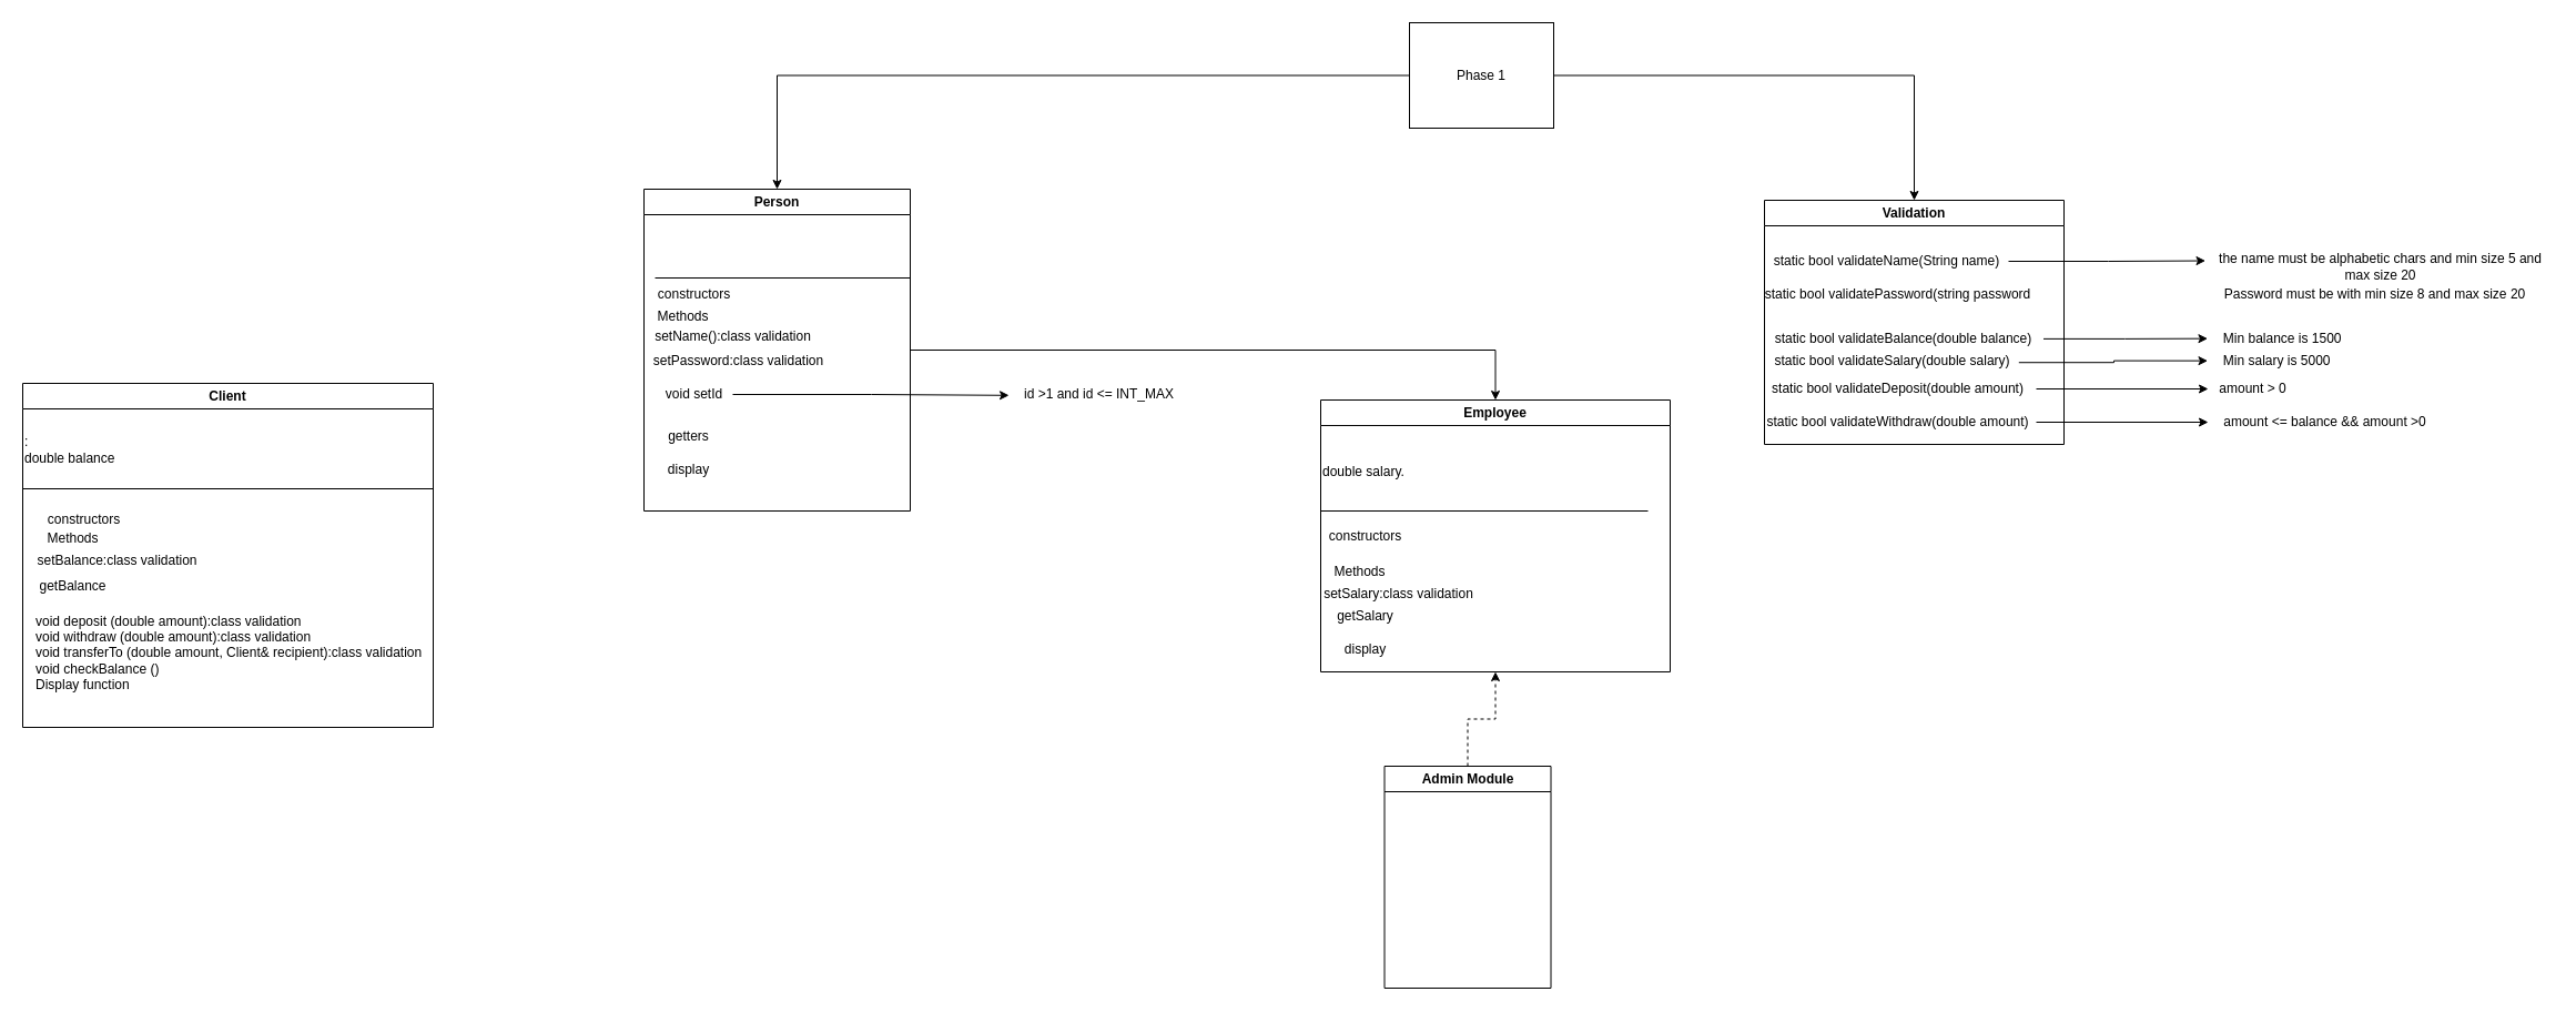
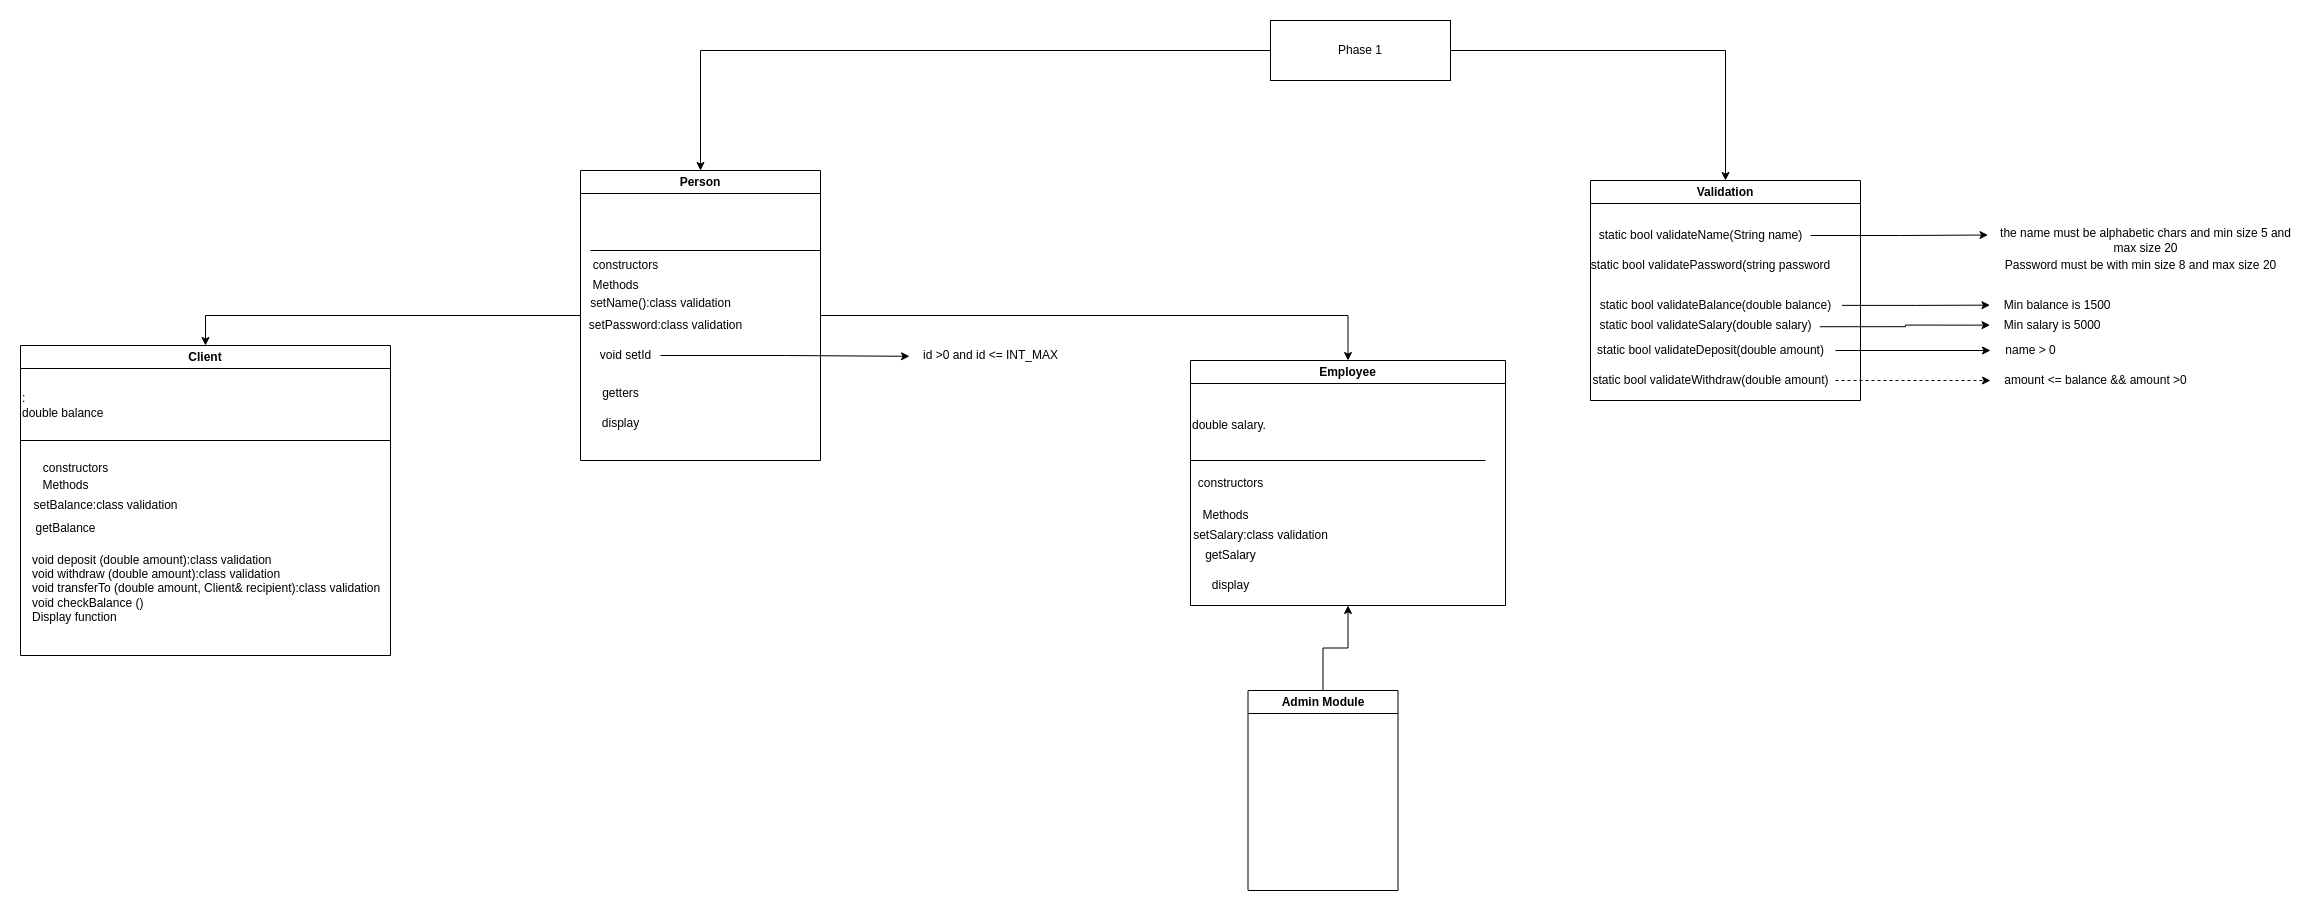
  <mxCell id="0" />
  <mxCell id="1" parent="0" />
  <mxCell id="2" style="edgeStyle=orthogonalEdgeStyle;rounded=0;orthogonalLoop=1;jettySize=auto;html=1;entryX=0.5;entryY=0;entryDx=0;entryDy=0;" edge="1" parent="1" source="4" target="24"><mxGeometry relative="1" as="geometry" /></mxCell>
  <mxCell id="3" style="edgeStyle=orthogonalEdgeStyle;rounded=0;orthogonalLoop=1;jettySize=auto;html=1;entryX=0.5;entryY=0;entryDx=0;entryDy=0;" edge="1" parent="1" source="4" target="32"><mxGeometry relative="1" as="geometry" /></mxCell>
- <mxCell id="4" value="Phase 1" style="rounded=0;whiteSpace=wrap;html=1;" vertex="1" parent="1"><mxGeometry x="1270" y="20" width="130" height="95" as="geometry" /></mxCell>
+ <mxCell id="4" value="Phase 1" style="rounded=0;whiteSpace=wrap;html=1;" vertex="1" parent="1"><mxGeometry x="1270" y="20" width="180" height="60" as="geometry" /></mxCell>
  <mxCell id="5" value="Client" style="swimlane;whiteSpace=wrap;html=1;" vertex="1" parent="1"><mxGeometry x="20" y="345" width="370" height="310" as="geometry"><mxRectangle x="-140" y="420" width="70" height="30" as="alternateBounds" /></mxGeometry></mxCell>
  <mxCell id="6" value="&lt;div style=&quot;&quot;&gt;&lt;span style=&quot;background-color: initial;&quot;&gt;:&lt;/span&gt;&lt;/div&gt;double balance" style="text;html=1;align=left;verticalAlign=middle;resizable=0;points=[];autosize=1;strokeColor=none;fillColor=none;" vertex="1" parent="5"><mxGeometry y="40" width="100" height="40" as="geometry" /></mxCell>
  <mxCell id="7" value="Methods" style="text;html=1;align=center;verticalAlign=middle;resizable=0;points=[];autosize=1;strokeColor=none;fillColor=none;" vertex="1" parent="5"><mxGeometry x="10" y="125" width="70" height="30" as="geometry" /></mxCell>
  <mxCell id="8" value="" style="endArrow=none;html=1;rounded=0;" edge="1" parent="5"><mxGeometry width="50" height="50" relative="1" as="geometry"><mxPoint y="95" as="sourcePoint" /><mxPoint x="370" y="95" as="targetPoint" /></mxGeometry></mxCell>
  <mxCell id="9" value="void deposit (double amount):class validation&lt;br&gt;void withdraw (double amount):class validation&lt;br&gt;void transferTo (double amount, Client&amp;amp; recipient):class validation&lt;br&gt;void checkBalance ()&lt;br&gt;Display function&amp;nbsp;" style="text;html=1;align=left;verticalAlign=middle;resizable=0;points=[];autosize=1;strokeColor=none;fillColor=none;" vertex="1" parent="5"><mxGeometry x="10" y="198" width="360" height="90" as="geometry" /></mxCell>
  <mxCell id="10" value="setBalance:class validation" style="text;html=1;align=center;verticalAlign=middle;resizable=0;points=[];autosize=1;strokeColor=none;fillColor=none;" vertex="1" parent="5"><mxGeometry y="145" width="170" height="30" as="geometry" /></mxCell>
  <mxCell id="11" value="constructors" style="text;html=1;align=center;verticalAlign=middle;resizable=0;points=[];autosize=1;strokeColor=none;fillColor=none;" vertex="1" parent="5"><mxGeometry x="10" y="108" width="90" height="30" as="geometry" /></mxCell>
  <mxCell id="12" value="getBalance" style="text;html=1;align=center;verticalAlign=middle;resizable=0;points=[];autosize=1;strokeColor=none;fillColor=none;" vertex="1" parent="5"><mxGeometry x="5" y="168" width="80" height="30" as="geometry" /></mxCell>
  <mxCell id="13" value="Employee" style="swimlane;whiteSpace=wrap;html=1;" vertex="1" parent="1"><mxGeometry x="1190" y="360" width="315" height="245" as="geometry" /></mxCell>
  <mxCell id="14" value="double salary. " style="text;html=1;align=left;verticalAlign=middle;resizable=0;points=[];autosize=1;strokeColor=none;fillColor=none;" vertex="1" parent="13"><mxGeometry y="50" width="100" height="30" as="geometry" /></mxCell>
  <mxCell id="15" value="" style="endArrow=none;html=1;rounded=0;" edge="1" parent="13"><mxGeometry width="50" height="50" relative="1" as="geometry"><mxPoint y="100" as="sourcePoint" /><mxPoint x="295" y="100" as="targetPoint" /></mxGeometry></mxCell>
  <mxCell id="16" value="Methods" style="text;html=1;align=center;verticalAlign=middle;resizable=0;points=[];autosize=1;strokeColor=none;fillColor=none;" vertex="1" parent="13"><mxGeometry y="140" width="70" height="30" as="geometry" /></mxCell>
  <mxCell id="17" value="getSalary" style="text;html=1;align=center;verticalAlign=middle;resizable=0;points=[];autosize=1;strokeColor=none;fillColor=none;" vertex="1" parent="13"><mxGeometry x="5" y="180" width="70" height="30" as="geometry" /></mxCell>
  <mxCell id="18" value="display" style="text;html=1;align=center;verticalAlign=middle;resizable=0;points=[];autosize=1;strokeColor=none;fillColor=none;" vertex="1" parent="13"><mxGeometry x="10" y="210" width="60" height="30" as="geometry" /></mxCell>
  <mxCell id="19" value="setSalary:class validation" style="text;html=1;align=center;verticalAlign=middle;resizable=0;points=[];autosize=1;strokeColor=none;fillColor=none;" vertex="1" parent="13"><mxGeometry x="-10" y="160" width="160" height="30" as="geometry" /></mxCell>
- <mxCell id="20" style="edgeStyle=orthogonalEdgeStyle;rounded=0;orthogonalLoop=1;jettySize=auto;html=1;entryX=0.5;entryY=1;entryDx=0;entryDy=0;dashed=1;" edge="1" parent="1" source="21" target="13"><mxGeometry relative="1" as="geometry" /></mxCell>
+ <mxCell id="20" style="edgeStyle=orthogonalEdgeStyle;rounded=0;orthogonalLoop=1;jettySize=auto;html=1;entryX=0.5;entryY=1;entryDx=0;entryDy=0;" edge="1" parent="1" source="21" target="13"><mxGeometry relative="1" as="geometry" /></mxCell>
  <mxCell id="21" value="Admin Module" style="swimlane;whiteSpace=wrap;html=1;" vertex="1" parent="1"><mxGeometry x="1247.5" y="690" width="150" height="200" as="geometry" /></mxCell>
  <mxCell id="22" style="edgeStyle=orthogonalEdgeStyle;rounded=0;orthogonalLoop=1;jettySize=auto;html=1;entryX=0.5;entryY=0;entryDx=0;entryDy=0;" edge="1" parent="1" source="24" target="13"><mxGeometry relative="1" as="geometry" /></mxCell>
+ <mxCell id="23" style="edgeStyle=orthogonalEdgeStyle;rounded=0;orthogonalLoop=1;jettySize=auto;html=1;entryX=0.5;entryY=0;entryDx=0;entryDy=0;" edge="1" parent="1" source="24" target="5"><mxGeometry relative="1" as="geometry" /></mxCell>
  <mxCell id="24" value="Person" style="swimlane;whiteSpace=wrap;html=1;" vertex="1" parent="1"><mxGeometry x="580" y="170" width="240" height="290" as="geometry" /></mxCell>
  <mxCell id="25" value="Methods" style="text;html=1;align=center;verticalAlign=middle;resizable=0;points=[];autosize=1;strokeColor=none;fillColor=none;" vertex="1" parent="24"><mxGeometry y="100" width="70" height="30" as="geometry" /></mxCell>
  <mxCell id="26" value="" style="endArrow=none;html=1;rounded=0;" edge="1" parent="24"><mxGeometry width="50" height="50" relative="1" as="geometry"><mxPoint x="10" y="80" as="sourcePoint" /><mxPoint x="240" y="80" as="targetPoint" /></mxGeometry></mxCell>
  <mxCell id="27" value="setName():class validation" style="text;html=1;align=center;verticalAlign=middle;resizable=0;points=[];autosize=1;strokeColor=none;fillColor=none;" vertex="1" parent="24"><mxGeometry y="118" width="160" height="30" as="geometry" /></mxCell>
  <mxCell id="28" value="setPassword:class validation" style="text;html=1;align=center;verticalAlign=middle;resizable=0;points=[];autosize=1;strokeColor=none;fillColor=none;" vertex="1" parent="24"><mxGeometry x="-5" y="140" width="180" height="30" as="geometry" /></mxCell>
  <mxCell id="29" value="void setId" style="text;html=1;align=center;verticalAlign=middle;resizable=0;points=[];autosize=1;strokeColor=none;fillColor=none;" vertex="1" parent="24"><mxGeometry x="10" y="170" width="70" height="30" as="geometry" /></mxCell>
  <mxCell id="30" value="constructors" style="text;html=1;align=center;verticalAlign=middle;resizable=0;points=[];autosize=1;strokeColor=none;fillColor=none;" vertex="1" parent="24"><mxGeometry y="80" width="90" height="30" as="geometry" /></mxCell>
  <mxCell id="31" value="display" style="text;html=1;align=center;verticalAlign=middle;resizable=0;points=[];autosize=1;strokeColor=none;fillColor=none;" vertex="1" parent="24"><mxGeometry x="10" y="238" width="60" height="30" as="geometry" /></mxCell>
  <mxCell id="32" value="Validation" style="swimlane;whiteSpace=wrap;html=1;" vertex="1" parent="1"><mxGeometry x="1590" y="180" width="270" height="220" as="geometry" /></mxCell>
  <mxCell id="33" value="static bool validateBalance(double balance)" style="text;html=1;align=center;verticalAlign=middle;resizable=0;points=[];autosize=1;strokeColor=none;fillColor=none;" vertex="1" parent="32"><mxGeometry y="110" width="250" height="30" as="geometry" /></mxCell>
  <mxCell id="34" value="static bool validateName(String name)" style="text;html=1;align=center;verticalAlign=middle;resizable=0;points=[];autosize=1;strokeColor=none;fillColor=none;" vertex="1" parent="32"><mxGeometry y="40" width="220" height="30" as="geometry" /></mxCell>
  <mxCell id="35" value="static bool validateSalary(double salary)" style="text;html=1;align=center;verticalAlign=middle;resizable=0;points=[];autosize=1;strokeColor=none;fillColor=none;" vertex="1" parent="32"><mxGeometry y="130" width="230" height="30" as="geometry" /></mxCell>
  <mxCell id="36" value="&lt;div style=&quot;text-align: left;&quot;&gt;&lt;span style=&quot;background-color: initial;&quot;&gt;static bool validateDeposit(double amount)&lt;/span&gt;&lt;/div&gt;" style="text;html=1;align=center;verticalAlign=middle;resizable=0;points=[];autosize=1;strokeColor=none;fillColor=none;" vertex="1" parent="32"><mxGeometry x="-5" y="155" width="250" height="30" as="geometry" /></mxCell>
  <mxCell id="37" value="static bool validatePassword(string password" style="text;html=1;align=center;verticalAlign=middle;resizable=0;points=[];autosize=1;strokeColor=none;fillColor=none;" vertex="1" parent="32"><mxGeometry x="-10" y="70" width="260" height="30" as="geometry" /></mxCell>
  <mxCell id="38" value="static bool validateWithdraw(double amount)" style="text;html=1;align=center;verticalAlign=middle;resizable=0;points=[];autosize=1;strokeColor=none;fillColor=none;" vertex="1" parent="32"><mxGeometry x="-5" y="185" width="250" height="30" as="geometry" /></mxCell>
  <mxCell id="39" value="the name must be alphabetic chars and min size 5 and&lt;br/&gt;max size 20" style="text;html=1;align=center;verticalAlign=middle;resizable=0;points=[];autosize=1;strokeColor=none;fillColor=none;" vertex="1" parent="1"><mxGeometry x="1990" y="220" width="310" height="40" as="geometry" /></mxCell>
  <mxCell id="40" style="edgeStyle=orthogonalEdgeStyle;rounded=0;orthogonalLoop=1;jettySize=auto;html=1;entryX=-0.008;entryY=0.363;entryDx=0;entryDy=0;entryPerimeter=0;" edge="1" parent="1" source="34" target="39"><mxGeometry relative="1" as="geometry" /></mxCell>
  <mxCell id="41" value="Password must be with min size 8 and max size 20" style="text;html=1;align=center;verticalAlign=middle;resizable=0;points=[];autosize=1;strokeColor=none;fillColor=none;" vertex="1" parent="1"><mxGeometry x="1990" y="250" width="300" height="30" as="geometry" /></mxCell>
  <mxCell id="42" style="edgeStyle=orthogonalEdgeStyle;rounded=0;orthogonalLoop=1;jettySize=auto;html=1;entryX=-0.004;entryY=0.488;entryDx=0;entryDy=0;entryPerimeter=0;exitX=1.006;exitY=0.496;exitDx=0;exitDy=0;exitPerimeter=0;" edge="1" parent="1" target="43" source="33"><mxGeometry relative="1" as="geometry"><mxPoint x="1795" y="175" as="sourcePoint" /></mxGeometry></mxCell>
  <mxCell id="43" value="&amp;nbsp;Min balance is 1500 " style="text;html=1;align=center;verticalAlign=middle;resizable=0;points=[];autosize=1;strokeColor=none;fillColor=none;" vertex="1" parent="1"><mxGeometry x="1990" y="290" width="130" height="30" as="geometry" /></mxCell>
  <mxCell id="44" style="edgeStyle=orthogonalEdgeStyle;rounded=0;orthogonalLoop=1;jettySize=auto;html=1;entryX=-0.004;entryY=0.488;entryDx=0;entryDy=0;entryPerimeter=0;exitX=0.997;exitY=0.541;exitDx=0;exitDy=0;exitPerimeter=0;" edge="1" parent="1" target="45" source="35"><mxGeometry relative="1" as="geometry"><mxPoint x="1760" y="195" as="sourcePoint" /></mxGeometry></mxCell>
  <mxCell id="45" value="&amp;nbsp;Min salary is 5000" style="text;html=1;align=center;verticalAlign=middle;resizable=0;points=[];autosize=1;strokeColor=none;fillColor=none;" vertex="1" parent="1"><mxGeometry x="1990" y="310" width="120" height="30" as="geometry" /></mxCell>
- <mxCell id="46" value="amount &amp;gt; 0" style="text;html=1;align=center;verticalAlign=middle;resizable=0;points=[];autosize=1;strokeColor=none;fillColor=none;" vertex="1" parent="1"><mxGeometry x="1990" y="335" width="80" height="30" as="geometry" /></mxCell>
+ <mxCell id="46" value="name &amp;gt; 0" style="text;html=1;align=center;verticalAlign=middle;resizable=0;points=[];autosize=1;strokeColor=none;fillColor=none;" vertex="1" parent="1"><mxGeometry x="1990" y="335" width="80" height="30" as="geometry" /></mxCell>
  <mxCell id="47" value="amount &amp;lt;= balance &amp;amp;&amp;amp; amount &amp;gt;0" style="text;html=1;align=center;verticalAlign=middle;resizable=0;points=[];autosize=1;strokeColor=none;fillColor=none;" vertex="1" parent="1"><mxGeometry x="1990" y="365" width="210" height="30" as="geometry" /></mxCell>
  <mxCell id="48" style="edgeStyle=orthogonalEdgeStyle;rounded=0;orthogonalLoop=1;jettySize=auto;html=1;" edge="1" parent="1" source="36" target="46"><mxGeometry relative="1" as="geometry" /></mxCell>
- <mxCell id="49" style="edgeStyle=orthogonalEdgeStyle;rounded=0;orthogonalLoop=1;jettySize=auto;html=1;" edge="1" parent="1" source="38" target="47"><mxGeometry relative="1" as="geometry" /></mxCell>
- <mxCell id="50" value="id &amp;gt;1 and id &amp;lt;= INT_MAX" style="text;html=1;align=center;verticalAlign=middle;resizable=0;points=[];autosize=1;strokeColor=none;fillColor=none;" vertex="1" parent="1"><mxGeometry x="910" y="340" width="160" height="30" as="geometry" /></mxCell>
+ <mxCell id="49" style="edgeStyle=orthogonalEdgeStyle;rounded=0;orthogonalLoop=1;jettySize=auto;html=1;dashed=1;" edge="1" parent="1" source="38" target="47"><mxGeometry relative="1" as="geometry" /></mxCell>
+ <mxCell id="50" value="id &amp;gt;0 and id &amp;lt;= INT_MAX" style="text;html=1;align=center;verticalAlign=middle;resizable=0;points=[];autosize=1;strokeColor=none;fillColor=none;" vertex="1" parent="1"><mxGeometry x="910" y="340" width="160" height="30" as="geometry" /></mxCell>
  <mxCell id="51" style="edgeStyle=orthogonalEdgeStyle;rounded=0;orthogonalLoop=1;jettySize=auto;html=1;entryX=-0.006;entryY=0.527;entryDx=0;entryDy=0;entryPerimeter=0;" edge="1" parent="1" source="29" target="50"><mxGeometry relative="1" as="geometry" /></mxCell>
  <mxCell id="52" value="getters" style="text;html=1;align=center;verticalAlign=middle;resizable=0;points=[];autosize=1;strokeColor=none;fillColor=none;" vertex="1" parent="1"><mxGeometry x="590" y="378" width="60" height="30" as="geometry" /></mxCell>
  <mxCell id="53" value="constructors" style="text;html=1;align=center;verticalAlign=middle;resizable=0;points=[];autosize=1;strokeColor=none;fillColor=none;" vertex="1" parent="1"><mxGeometry x="1185" y="468" width="90" height="30" as="geometry" /></mxCell>
